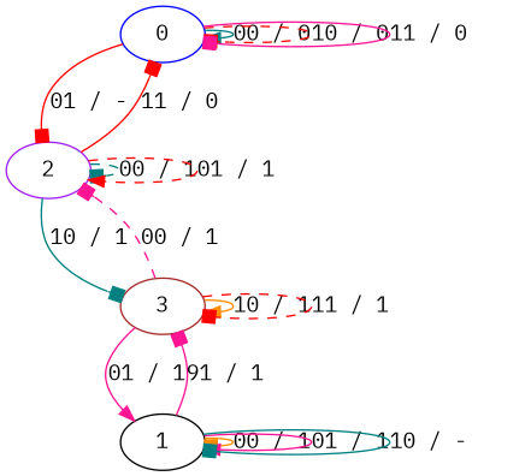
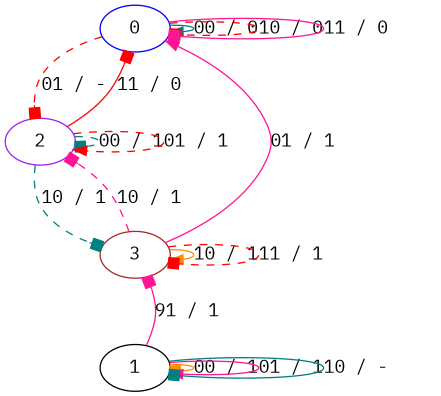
  digraph {
    fontname="IBM Plex Mono"
    node [fontname="IBM Plex Mono"]
    edge [arrowhead=box color=red fontname="IBM Plex Mono" style=solid]
    0 [color=blue]
    2 [color=purple]
    3 [color=brown]
    1 [color=black]
    0 -> 0 [arrowhead=normal color=teal label="00 / 0"]
    0 -> 0 [label="10 / 0" style=dashed]
    0 -> 0 [color=deeppink label="11 / 0"]
-   0 -> 2 [label="01 / -"]
+   0 -> 2 [label="01 / -" style=dashed]
    2 -> 0 [label="11 / 0"]
    2 -> 2 [color=teal label="00 / 1" style=dashed]
    2 -> 2 [arrowhead=normal label="01 / 1" style=dashed]
-   2 -> 3 [color=teal label="10 / 1"]
-   3 -> 2 [color=deeppink label="00 / 1" style=dashed]
+   2 -> 3 [color=teal label="10 / 1" style=dashed]
+   3 -> 2 [color=deeppink label="10 / 1" style=dashed]
    3 -> 3 [arrowhead=normal color=darkorange label="10 / 1"]
    3 -> 3 [label="11 / 1" style=dashed]
-   3 -> 1 [arrowhead=normal color=deeppink label="01 / 1"]
+   3 -> 0 [arrowhead=normal color=deeppink label="01 / 1"]
    1 -> 3 [color=deeppink label="91 / 1"]
    1 -> 1 [color=darkorange label="00 / 1"]
    1 -> 1 [arrowhead=normal color=deeppink label="01 / 1"]
    1 -> 1 [color=teal label="10 / -"]
  }
